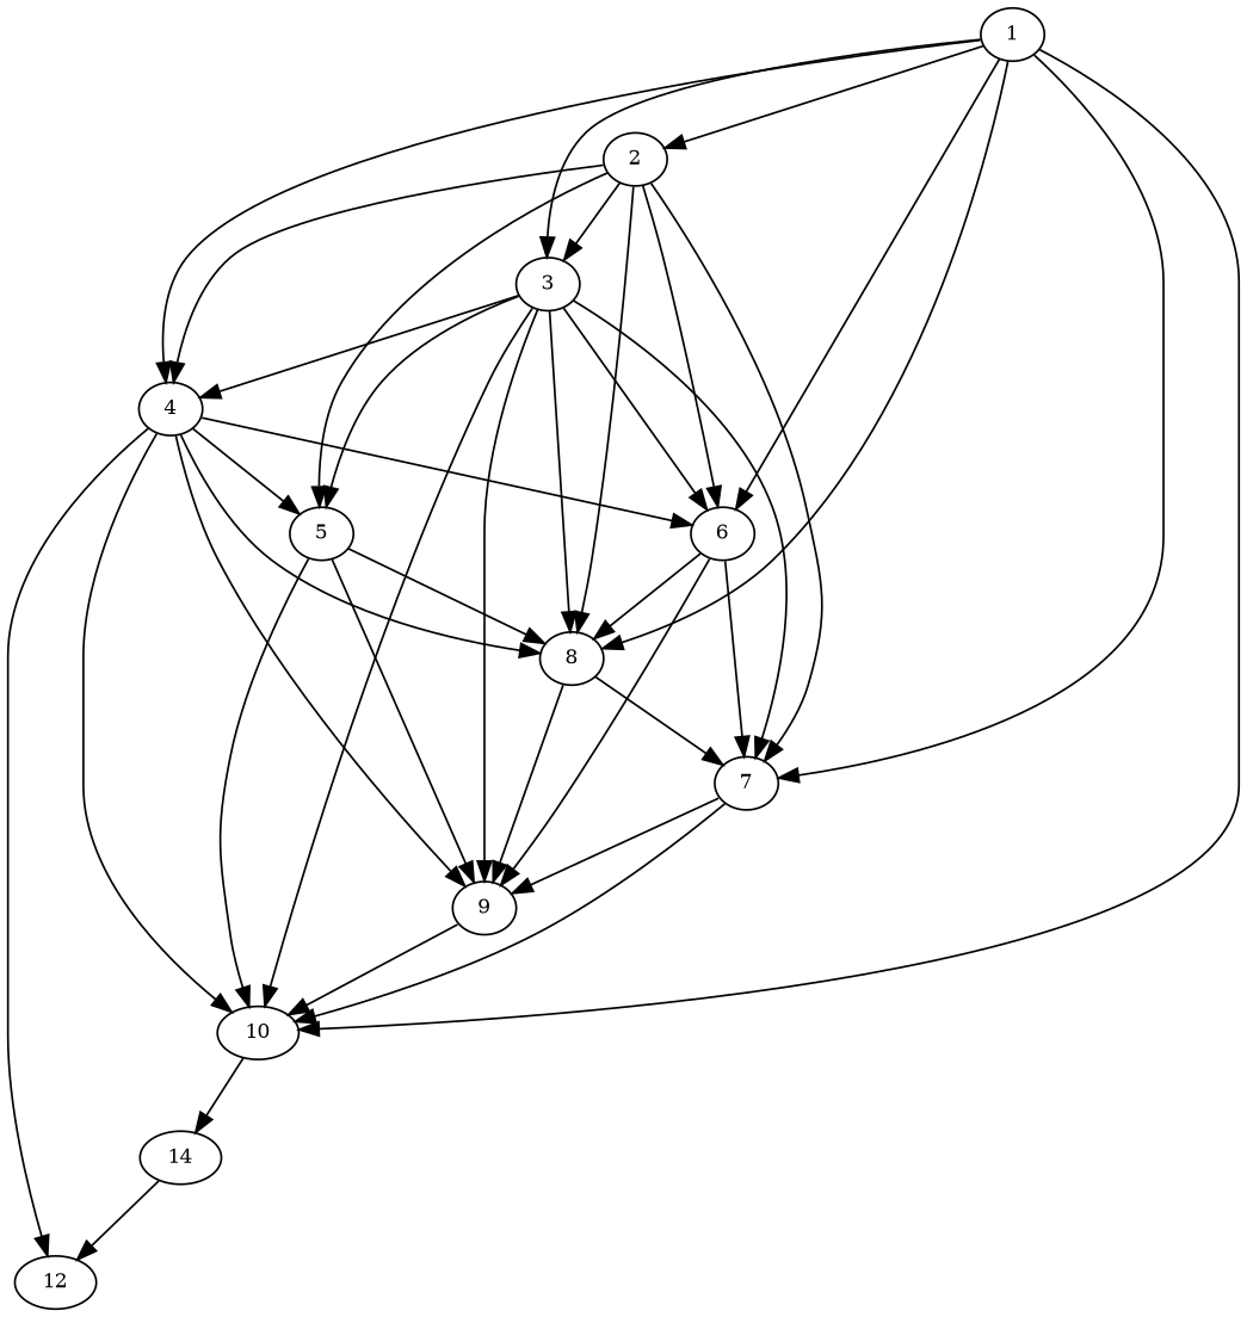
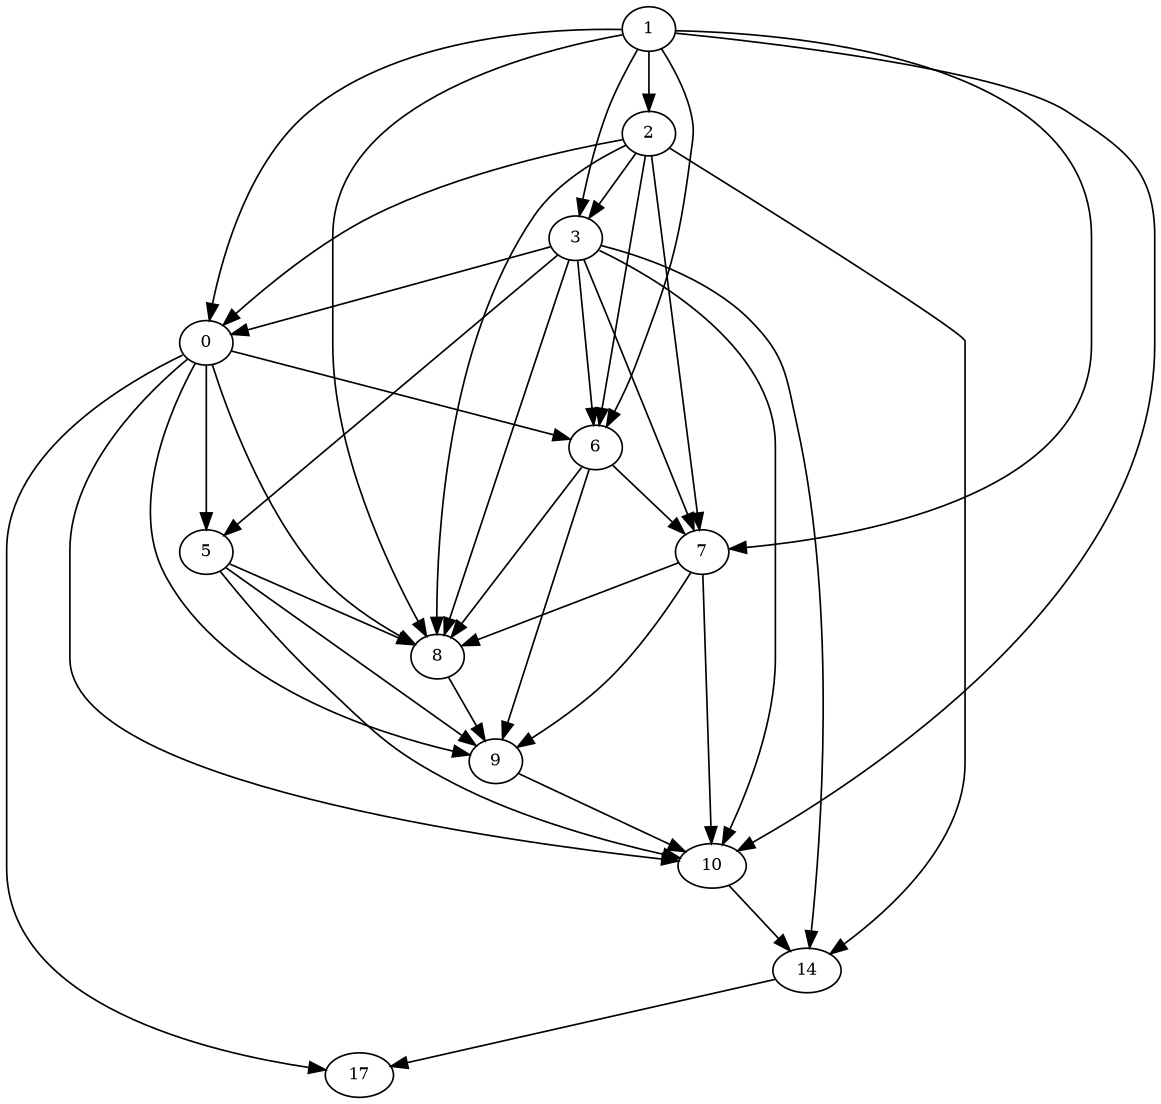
  digraph {
    node [fontsize=10]
    1 [height=0.01 width=0.01]
    10 [height=0.01 width=0.01]
    8 [height=0.01 width=0.01]
    7 [height=0.01 width=0.01]
    6 [height=0.01 width=0.01]
-   4 [height=0.01 width=0.01]
+   4 [height=0.01 width=0.01 label=0]
    3 [height=0.01 width=0.01]
    2 [height=0.01 width=0.01]
    n9 [height=0.01 label=14 width=0.01]
    9 [height=0.01 width=0.01]
    5 [height=0.01 width=0.01]
-   12 [height=0.01 width=0.01]
+   12 [height=0.01 width=0.01 label=17]
    1 -> 10
    1 -> 8
    1 -> 7
    1 -> 6
    1 -> 4
    1 -> 3
    1 -> 2
    10 -> n9
    8 -> 9
    7 -> 10
-   8 -> 7
+   7 -> 8
    7 -> 9
    6 -> 8
    6 -> 7
    6 -> 9
    4 -> 10
    4 -> 8
    4 -> 6
    4 -> 9
    4 -> 5
    4 -> 12
    3 -> 10
    3 -> 8
    3 -> 7
    3 -> 6
    3 -> 4
-   3 -> 9
+   3 -> n9
    3 -> 5
    2 -> 8
    2 -> 7
    2 -> 6
    2 -> 4
    2 -> 3
-   2 -> 5
+   2 -> n9
    n9 -> 12
    9 -> 10
    5 -> 10
    5 -> 8
    5 -> 9
  }
